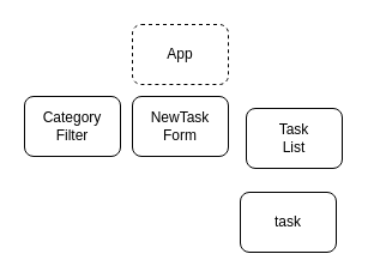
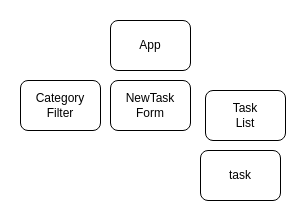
  <mxCell id="0" />
  <mxCell id="1" parent="0" />
- <mxCell id="2" value="App" style="rounded=1;whiteSpace=wrap;html=1;dashed=1;" vertex="1" parent="1"><mxGeometry x="110" y="20" width="80" height="50" as="geometry" /></mxCell>
+ <mxCell id="2" value="App" style="rounded=1;whiteSpace=wrap;html=1;" vertex="1" parent="1"><mxGeometry x="110" y="20" width="80" height="50" as="geometry" /></mxCell>
  <mxCell id="3" value="Category Filter" style="rounded=1;whiteSpace=wrap;html=1;" vertex="1" parent="1"><mxGeometry x="20" y="80" width="80" height="50" as="geometry" /></mxCell>
  <mxCell id="4" value="NewTask Form" style="rounded=1;whiteSpace=wrap;html=1;" vertex="1" parent="1"><mxGeometry x="110" y="80" width="80" height="50" as="geometry" /></mxCell>
  <mxCell id="5" value="Task&lt;br&gt;List" style="rounded=1;whiteSpace=wrap;html=1;" vertex="1" parent="1"><mxGeometry x="205" y="90" width="80" height="50" as="geometry" /></mxCell>
- <mxCell id="6" value="task" style="rounded=1;whiteSpace=wrap;html=1;" vertex="1" parent="1"><mxGeometry x="200" y="160" width="80" height="50" as="geometry" /></mxCell>
+ <mxCell id="6" value="task" style="rounded=1;whiteSpace=wrap;html=1;" vertex="1" parent="1"><mxGeometry x="200" y="150" width="80" height="50" as="geometry" /></mxCell>
